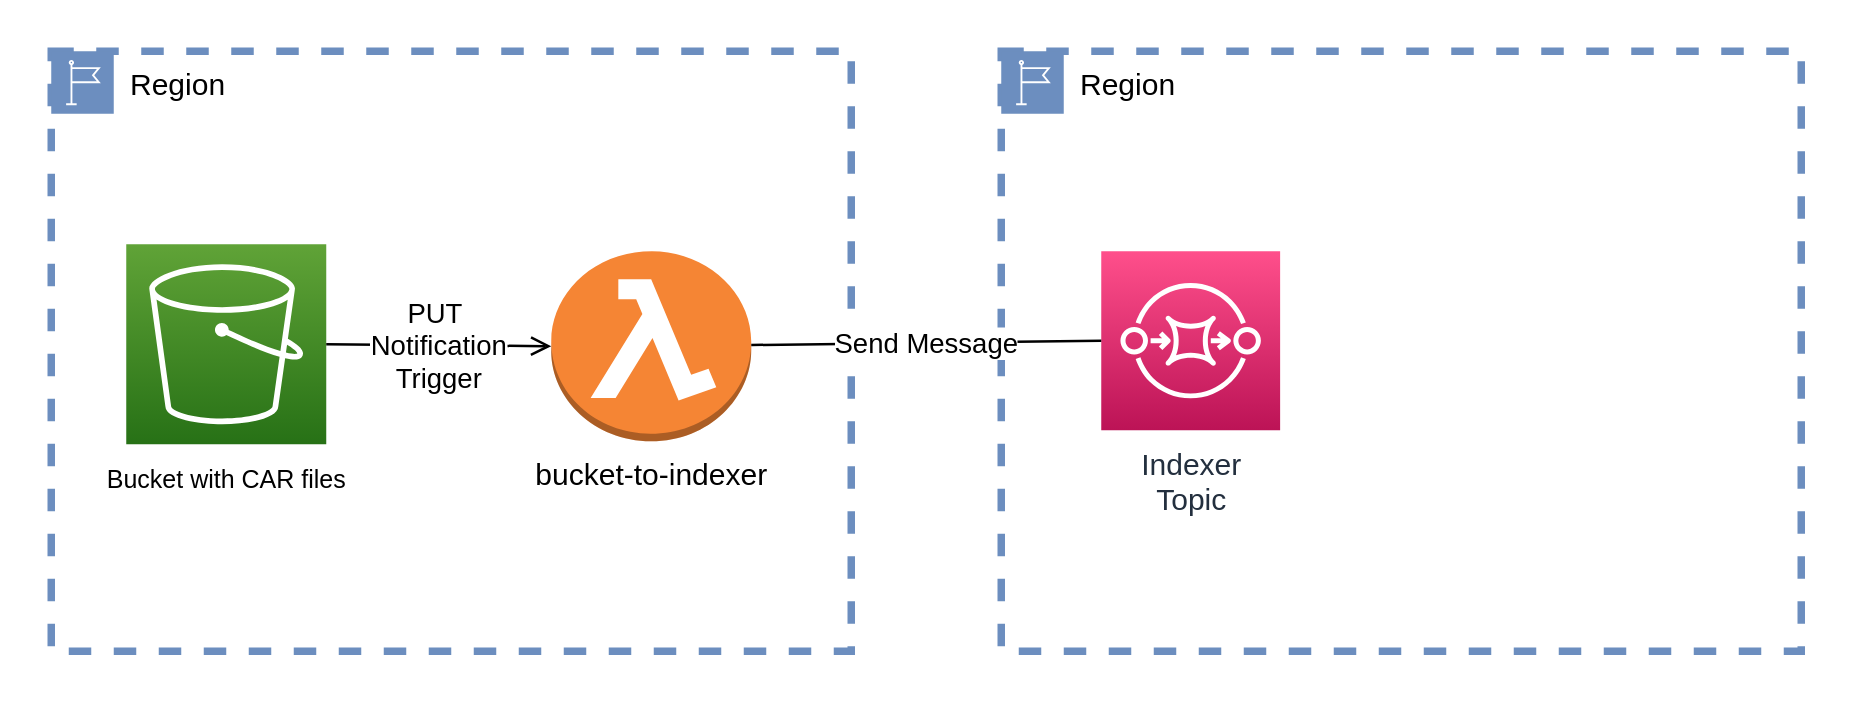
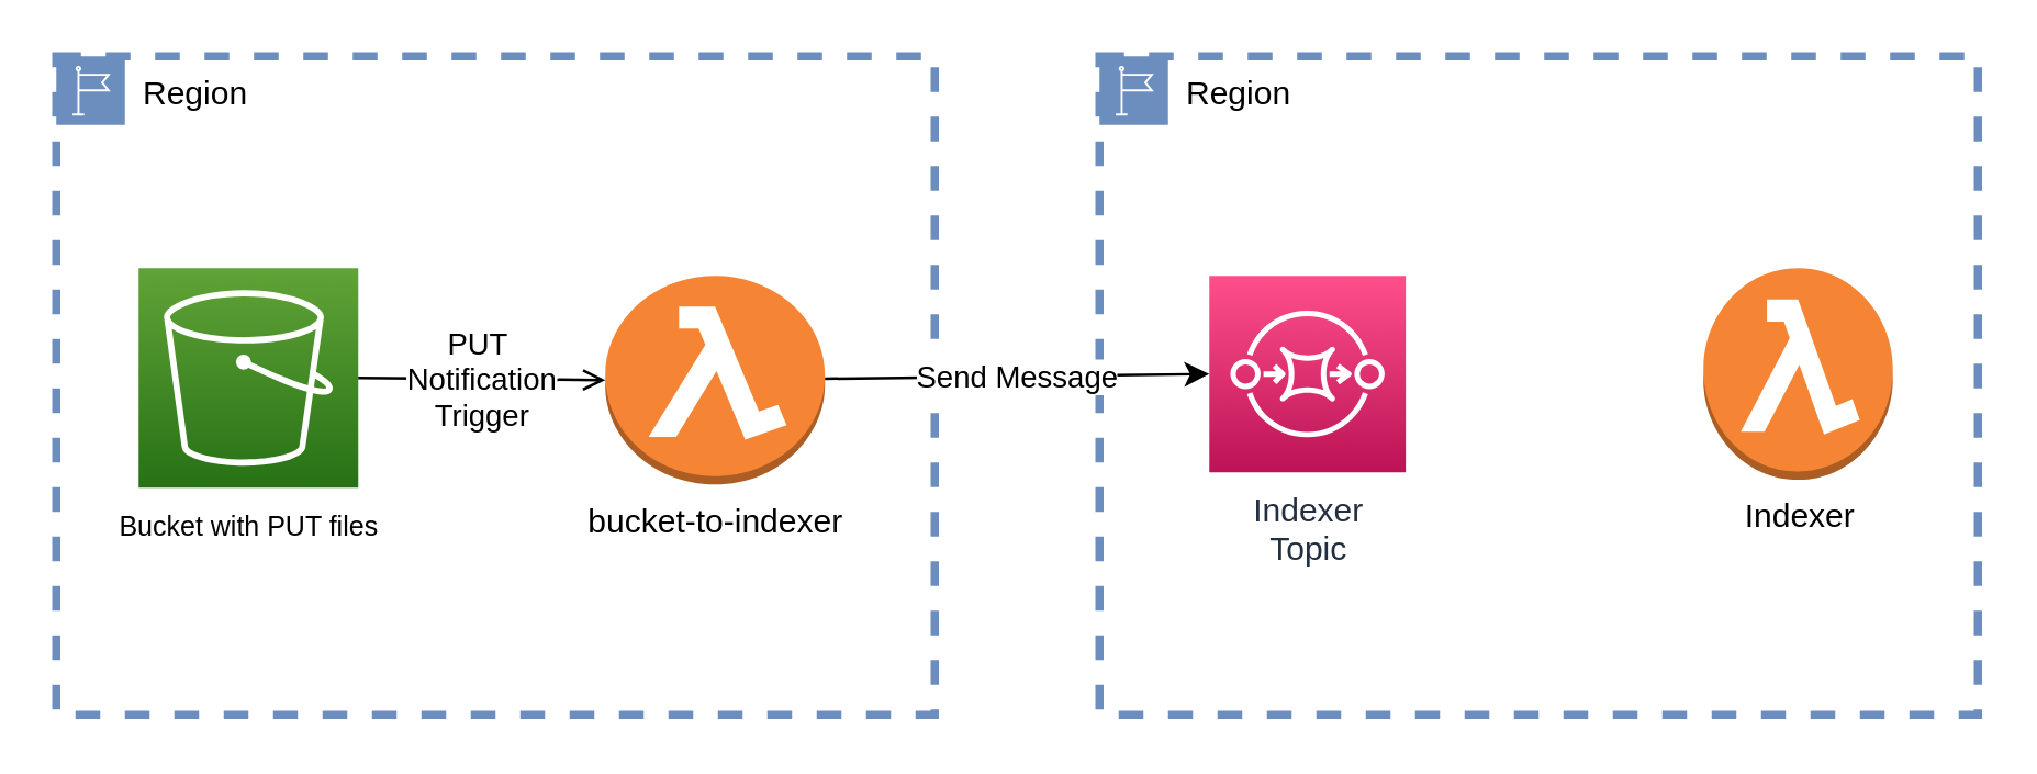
  <mxCell id="0" />
  <mxCell id="1" parent="0" />
  <mxCell id="2" value="Region" style="points=[[0,0],[0.25,0],[0.5,0],[0.75,0],[1,0],[1,0.25],[1,0.5],[1,0.75],[1,1],[0.75,1],[0.5,1],[0.25,1],[0,1],[0,0.75],[0,0.5],[0,0.25]];outlineConnect=0;html=1;whiteSpace=wrap;fontSize=12;fontStyle=0;shape=mxgraph.aws4.group;grIcon=mxgraph.aws4.group_region;strokeColor=#6c8ebf;fillColor=none;verticalAlign=top;align=left;spacingLeft=30;dashed=1;strokeWidth=3;" vertex="1" parent="1"><mxGeometry x="400" y="20" width="320" height="240" as="geometry" /></mxCell>
  <mxCell id="3" value="Region" style="points=[[0,0],[0.25,0],[0.5,0],[0.75,0],[1,0],[1,0.25],[1,0.5],[1,0.75],[1,1],[0.75,1],[0.5,1],[0.25,1],[0,1],[0,0.75],[0,0.5],[0,0.25]];outlineConnect=0;html=1;whiteSpace=wrap;fontSize=12;fontStyle=0;shape=mxgraph.aws4.group;grIcon=mxgraph.aws4.group_region;strokeColor=#6c8ebf;fillColor=none;verticalAlign=top;align=left;spacingLeft=30;dashed=1;strokeWidth=3;" vertex="1" parent="1"><mxGeometry x="20" y="20" width="320" height="240" as="geometry" /></mxCell>
- <mxCell id="4" value="&lt;font color=&quot;#000000&quot;&gt;&lt;span style=&quot;font-size: 10px&quot;&gt;Bucket with CAR files&lt;/span&gt;&lt;/font&gt;" style="sketch=0;points=[[0,0,0],[0.25,0,0],[0.5,0,0],[0.75,0,0],[1,0,0],[0,1,0],[0.25,1,0],[0.5,1,0],[0.75,1,0],[1,1,0],[0,0.25,0],[0,0.5,0],[0,0.75,0],[1,0.25,0],[1,0.5,0],[1,0.75,0]];outlineConnect=0;fontColor=#232F3E;gradientColor=#60A337;gradientDirection=north;fillColor=#277116;strokeColor=#ffffff;dashed=0;verticalLabelPosition=bottom;verticalAlign=top;align=center;html=1;fontSize=12;fontStyle=0;aspect=fixed;shape=mxgraph.aws4.resourceIcon;resIcon=mxgraph.aws4.s3;" vertex="1" parent="1"><mxGeometry x="50" y="97.21" width="80" height="80" as="geometry" /></mxCell>
+ <mxCell id="4" value="&lt;font color=&quot;#000000&quot;&gt;&lt;span style=&quot;font-size: 10px&quot;&gt;Bucket with PUT files&lt;/span&gt;&lt;/font&gt;" style="sketch=0;points=[[0,0,0],[0.25,0,0],[0.5,0,0],[0.75,0,0],[1,0,0],[0,1,0],[0.25,1,0],[0.5,1,0],[0.75,1,0],[1,1,0],[0,0.25,0],[0,0.5,0],[0,0.75,0],[1,0.25,0],[1,0.5,0],[1,0.75,0]];outlineConnect=0;fontColor=#232F3E;gradientColor=#60A337;gradientDirection=north;fillColor=#277116;strokeColor=#ffffff;dashed=0;verticalLabelPosition=bottom;verticalAlign=top;align=center;html=1;fontSize=12;fontStyle=0;aspect=fixed;shape=mxgraph.aws4.resourceIcon;resIcon=mxgraph.aws4.s3;" vertex="1" parent="1"><mxGeometry x="50" y="97.21" width="80" height="80" as="geometry" /></mxCell>
  <mxCell id="5" value="bucket-to-indexer&lt;br&gt;" style="outlineConnect=0;dashed=0;verticalLabelPosition=bottom;verticalAlign=top;align=center;html=1;shape=mxgraph.aws3.lambda_function;fillColor=#F58534;gradientColor=none;" vertex="1" parent="1"><mxGeometry x="220" y="100" width="80" height="76" as="geometry" /></mxCell>
  <mxCell id="6" value="Indexer&lt;br&gt;Topic" style="sketch=0;points=[[0,0,0],[0.25,0,0],[0.5,0,0],[0.75,0,0],[1,0,0],[0,1,0],[0.25,1,0],[0.5,1,0],[0.75,1,0],[1,1,0],[0,0.25,0],[0,0.5,0],[0,0.75,0],[1,0.25,0],[1,0.5,0],[1,0.75,0]];outlineConnect=0;fontColor=#232F3E;gradientColor=#FF4F8B;gradientDirection=north;fillColor=#BC1356;strokeColor=#ffffff;dashed=0;verticalLabelPosition=bottom;verticalAlign=top;align=center;html=1;fontSize=12;fontStyle=0;aspect=fixed;shape=mxgraph.aws4.resourceIcon;resIcon=mxgraph.aws4.sqs;" vertex="1" parent="1"><mxGeometry x="440" y="100" width="71.55" height="71.55" as="geometry" /></mxCell>
+ <mxCell id="7" value="Indexer" style="outlineConnect=0;dashed=0;verticalLabelPosition=bottom;verticalAlign=top;align=center;html=1;shape=mxgraph.aws3.lambda_function;fillColor=#F58534;gradientColor=none;" vertex="1" parent="1"><mxGeometry x="620" y="97.21" width="69" height="77.13" as="geometry" /></mxCell>
  <mxCell id="8" value="PUT&amp;nbsp;&lt;br&gt;Notification&lt;br&gt;Trigger" style="endArrow=open;html=1;rounded=0;exitX=1;exitY=0.5;exitDx=0;exitDy=0;exitPerimeter=0;entryX=0;entryY=0.5;entryDx=0;entryDy=0;entryPerimeter=0;" edge="1" parent="1" source="4" target="5"><mxGeometry width="50" height="50" relative="1" as="geometry"><mxPoint x="130" y="170" as="sourcePoint" /><mxPoint x="180" y="120" as="targetPoint" /></mxGeometry></mxCell>
- <mxCell id="9" value="Send Message" style="endArrow=none;html=1;rounded=0;entryX=0;entryY=0.5;entryDx=0;entryDy=0;entryPerimeter=0;" edge="1" parent="1" source="5" target="6"><mxGeometry width="50" height="50" relative="1" as="geometry"><mxPoint x="310" y="190" as="sourcePoint" /><mxPoint x="360" y="140" as="targetPoint" /></mxGeometry></mxCell>
+ <mxCell id="9" value="Send Message" style="endArrow=classic;html=1;rounded=0;entryX=0;entryY=0.5;entryDx=0;entryDy=0;entryPerimeter=0;" edge="1" parent="1" source="5" target="6"><mxGeometry width="50" height="50" relative="1" as="geometry"><mxPoint x="310" y="190" as="sourcePoint" /><mxPoint x="360" y="140" as="targetPoint" /></mxGeometry></mxCell>
